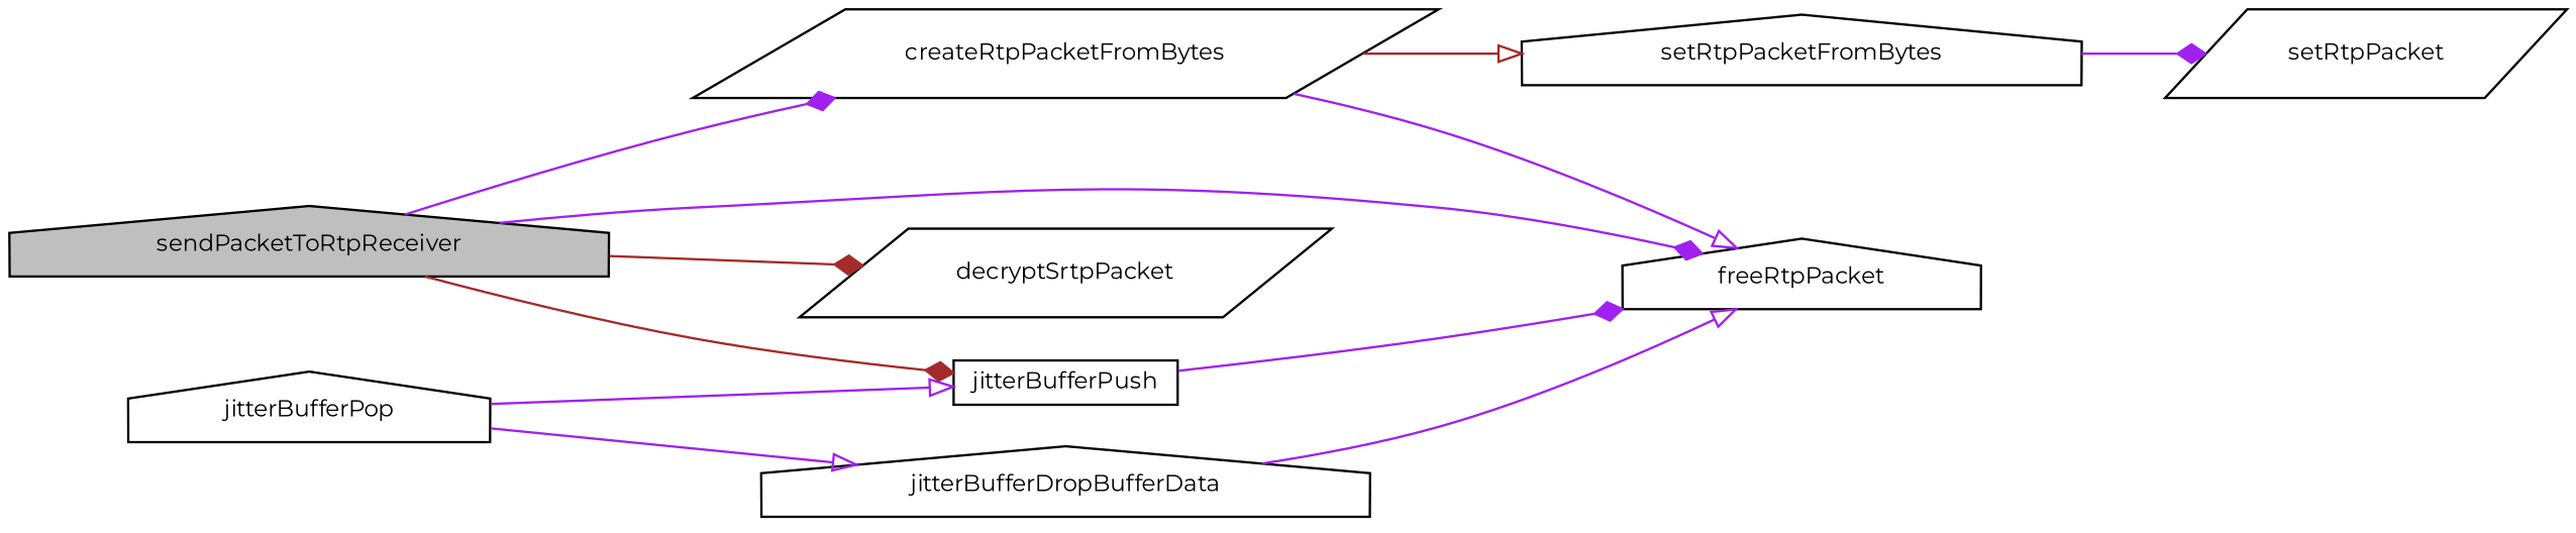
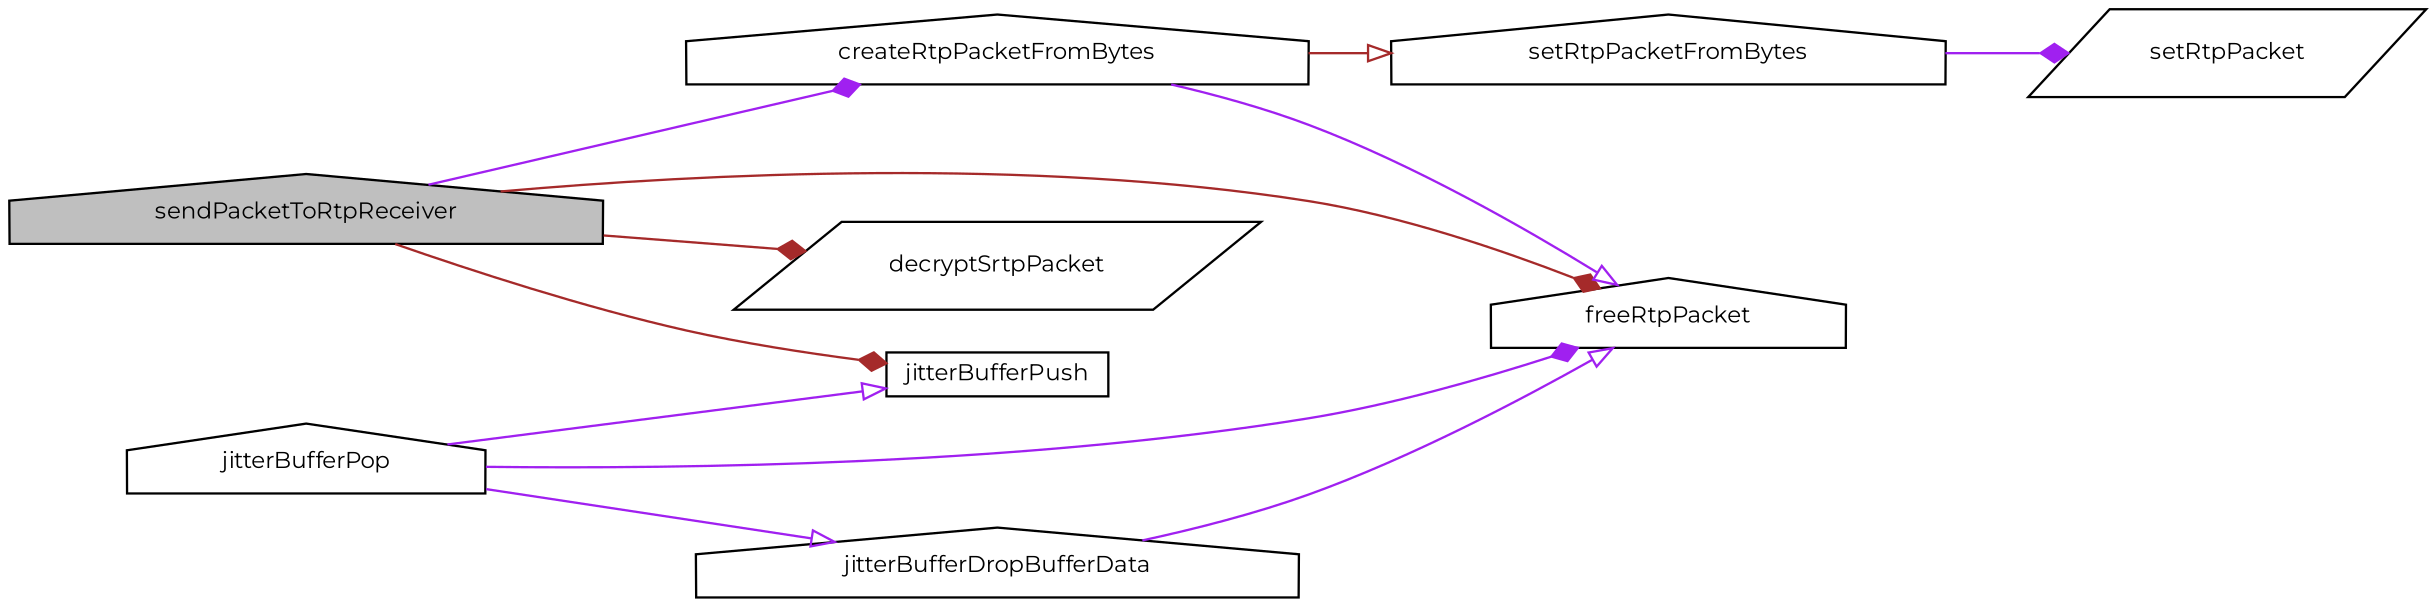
  digraph {
    fontname=Montserrat
    rankdir=LR
    node [color=black fillcolor=white fontname=Montserrat fontsize=10 shape=house style=filled]
    edge [arrowhead=diamond color=purple fontname=Montserrat fontsize=10 labelfontname=Helvetica labelfontsize=10 style=solid]
    n1 [fillcolor=grey75 fontcolor=black height=0.2 label=sendPacketToRtpReceiver width=0.4]
-   n2 [height=0.2 label=createRtpPacketFromBytes shape=parallelogram width=0.4]
+   n2 [height=0.2 label=createRtpPacketFromBytes width=0.4]
    n3 [height=0.2 label=freeRtpPacket width=0.4]
    n4 [height=0.2 label=decryptSrtpPacket shape=parallelogram width=0.4]
    n5 [height=0.2 label=jitterBufferPush shape=box width=0.4]
    n6 [height=0.2 label=setRtpPacketFromBytes width=0.4]
    n7 [height=0.2 label=setRtpPacket shape=parallelogram width=0.4]
    n8 [height=0.2 label=jitterBufferPop width=0.4]
    n9 [height=0.2 label=jitterBufferDropBufferData width=0.4]
    n1 -> n2
-   n1 -> n3
+   n1 -> n3 [color=brown]
    n1 -> n4 [color=brown]
    n1 -> n5 [color=brown]
    n2 -> n3 [arrowhead=onormal]
    n2 -> n6 [arrowhead=onormal color=brown]
-   n5 -> n3
+   n8 -> n3
    n6 -> n7
    n8 -> n5 [arrowhead=onormal]
    n8 -> n9 [arrowhead=onormal]
    n9 -> n3 [arrowhead=onormal]
  }
